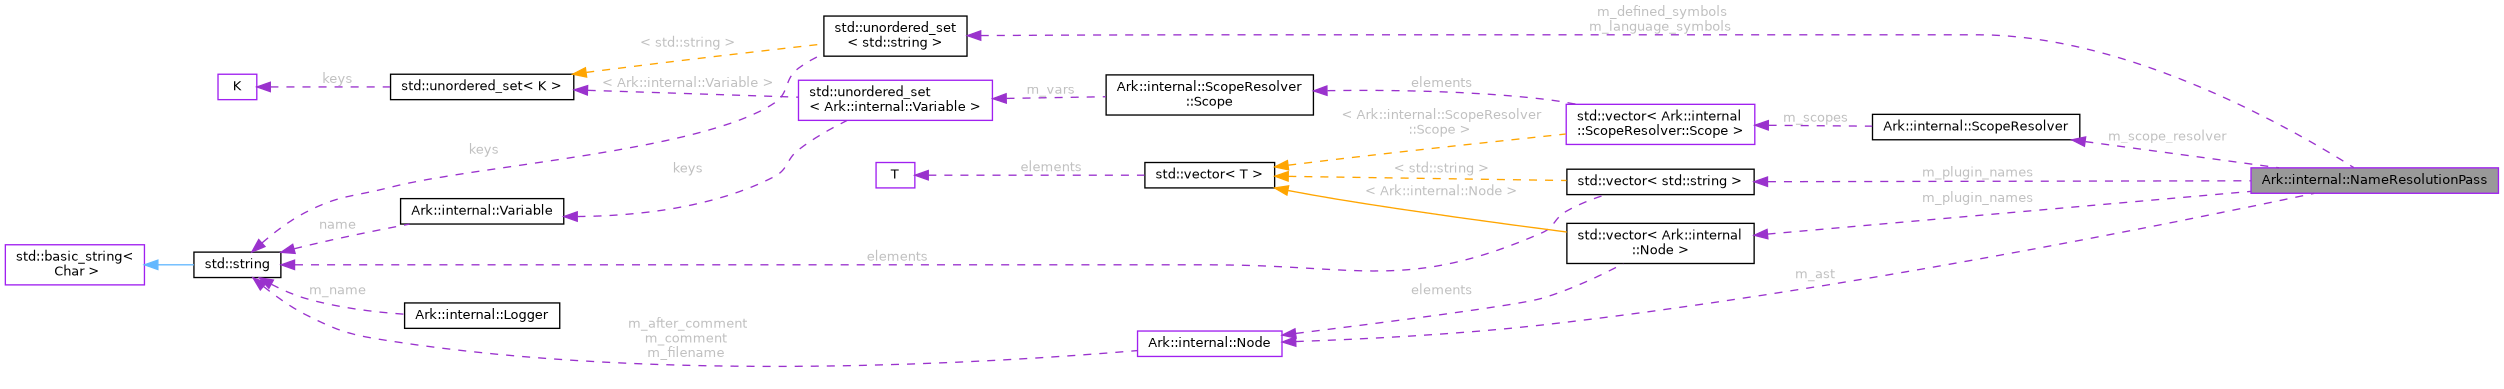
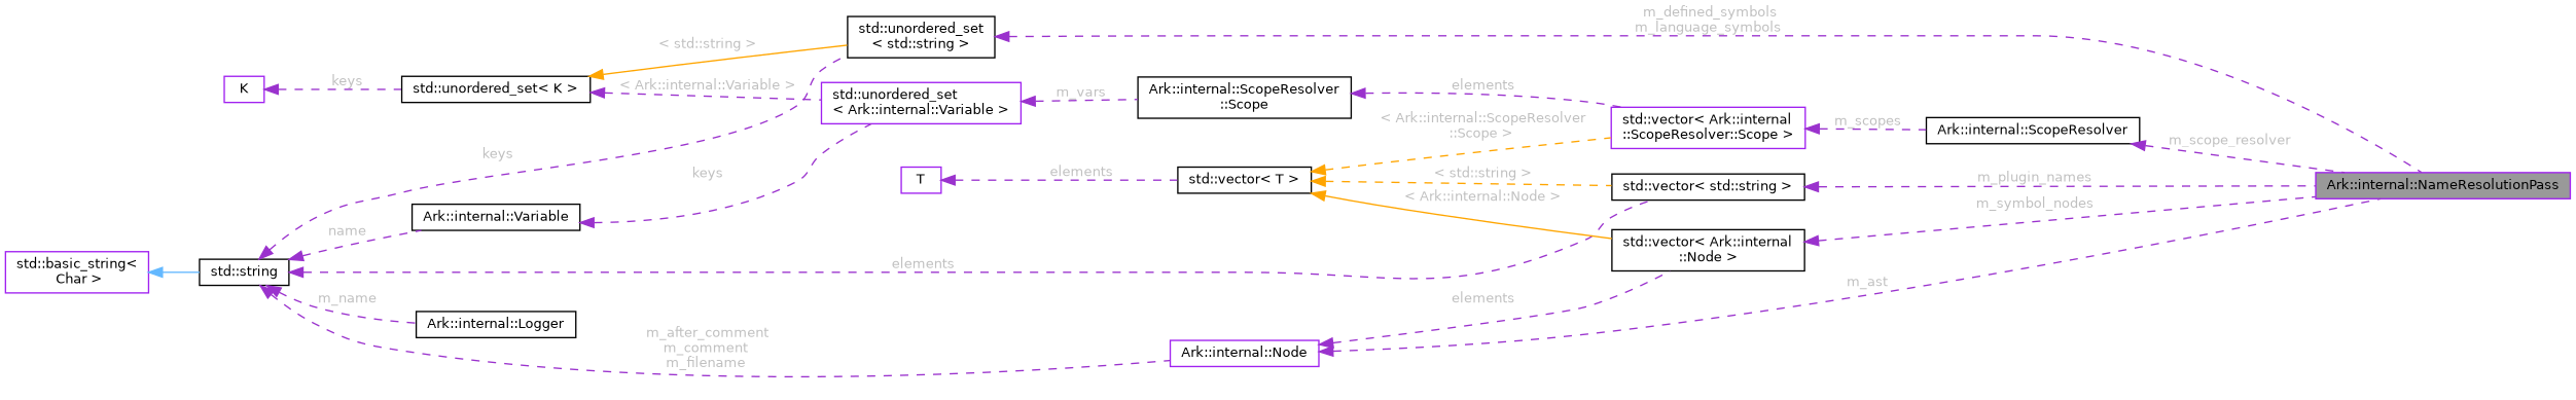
  digraph {
    rankdir=LR
    node [color=black fillcolor=white fontname=Helvetica fontsize=10 shape=box style=filled]
    edge [color=darkorchid3 dir=back fontcolor=grey fontname=Helvetica fontsize=10 labelfontname=Helvetica labelfontsize=10 style=dashed]
    n1 [color=purple fillcolor=grey60 fontcolor=black height=0.2 label="Ark::internal::NameResolutionPass" width=0.4]
    n2 [height=0.2 label="Ark::internal::Logger" width=0.4]
    n3 [height=0.2 label="std::string" width=0.4]
    n4 [color=purple height=0.2 label="Ark::internal::Node" width=0.4]
    n5 [height=0.2 label="std::unordered_set\l\< std::string \>" width=0.4]
    n6 [height=0.2 label="std::vector\< std::string \>" width=0.4]
    n7 [height=0.2 label="Ark::internal::Variable" width=0.4]
    n8 [height=0.2 label="std::vector\< Ark::internal\l::Node \>" width=0.4]
    n9 [color=purple height=0.2 label="std::unordered_set\l\< Ark::internal::Variable \>" width=0.4]
    n10 [color=purple height=0.2 label="std::basic_string\<\l Char \>" width=0.4]
    n11 [height=0.2 label="std::unordered_set\< K \>" width=0.4]
    n12 [height=0.2 label="Ark::internal::ScopeResolver\l::Scope" width=0.4]
    n13 [color=purple height=0.2 label=K width=0.4]
    n14 [height=0.2 label="std::vector\< T \>" width=0.4]
    n15 [color=purple height=0.2 label="std::vector\< Ark::internal\l::ScopeResolver::Scope \>" width=0.4]
    n16 [height=0.2 label="Ark::internal::ScopeResolver" width=0.4]
    n17 [color=purple height=0.2 label=T width=0.4]
    n3 -> n2 [label=" m_name"]
    n3 -> n4 [label=" m_after_comment\nm_comment\nm_filename"]
    n3 -> n5 [label=" keys"]
    n3 -> n6 [label=" elements"]
    n3 -> n7 [label=" name"]
    n4 -> n1 [label=" m_ast"]
    n4 -> n8 [label=" elements"]
    n5 -> n1 [label=" m_defined_symbols\nm_language_symbols"]
    n6 -> n1 [label=" m_plugin_names"]
    n7 -> n9 [label=" keys"]
-   n8 -> n1 [label=" m_plugin_names"]
+   n8 -> n1 [label=" m_symbol_nodes"]
    n9 -> n12 [label=" m_vars"]
    n10 -> n3 [color=steelblue1 style=solid fontcolor=""]
-   n11 -> n5 [color=orange label=" \< std::string \>"]
+   n11 -> n5 [color=orange label=" \< std::string \>" style=solid]
    n11 -> n9 [label=" \< Ark::internal::Variable \>"]
    n12 -> n15 [label=" elements"]
    n13 -> n11 [label=" keys"]
    n14 -> n6 [color=orange label=" \< std::string \>"]
    n14 -> n8 [color=orange label=" \< Ark::internal::Node \>" style=solid]
    n14 -> n15 [color=orange label=" \< Ark::internal::ScopeResolver\l::Scope \>"]
    n15 -> n16 [label=" m_scopes"]
    n16 -> n1 [label=" m_scope_resolver"]
    n17 -> n14 [label=" elements"]
  }
